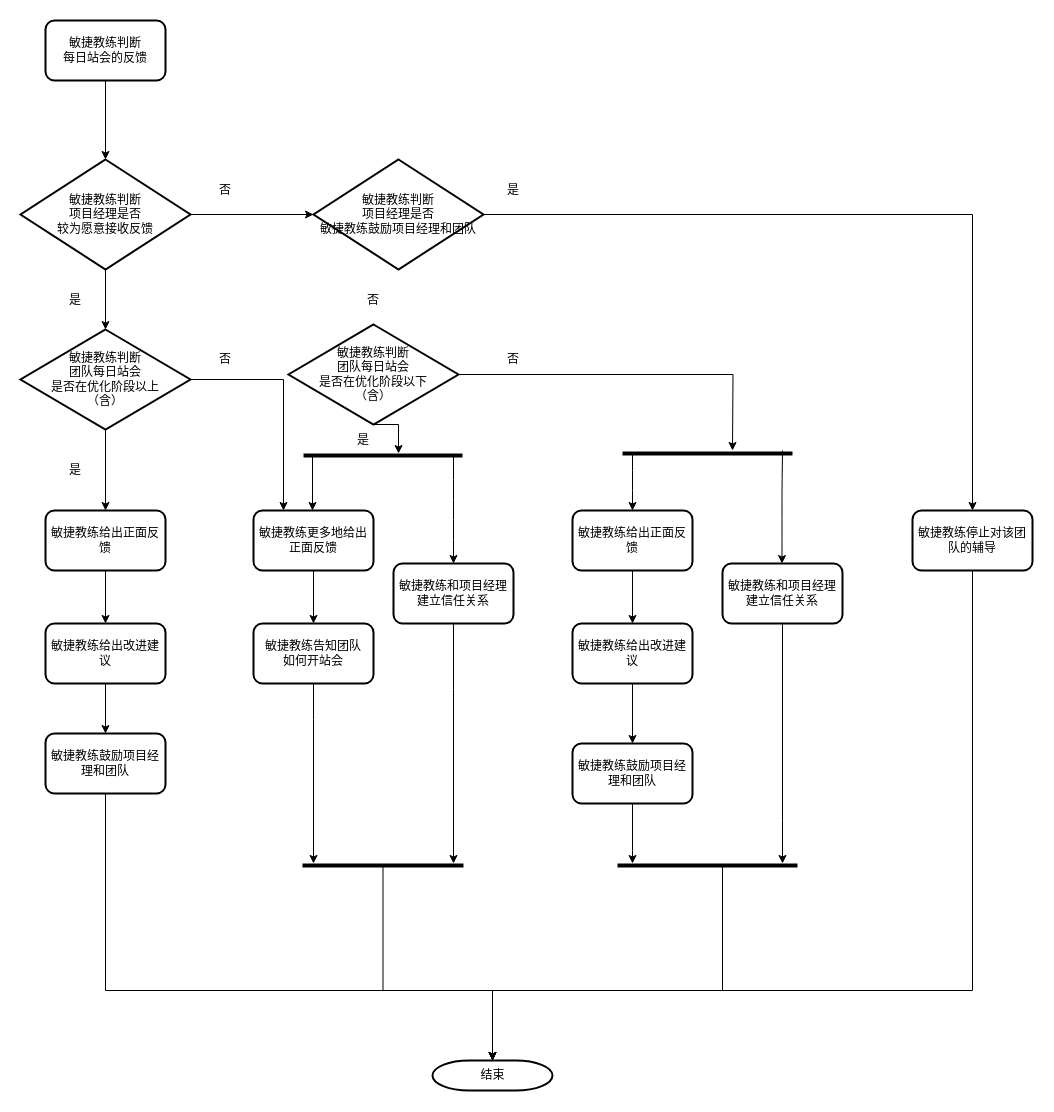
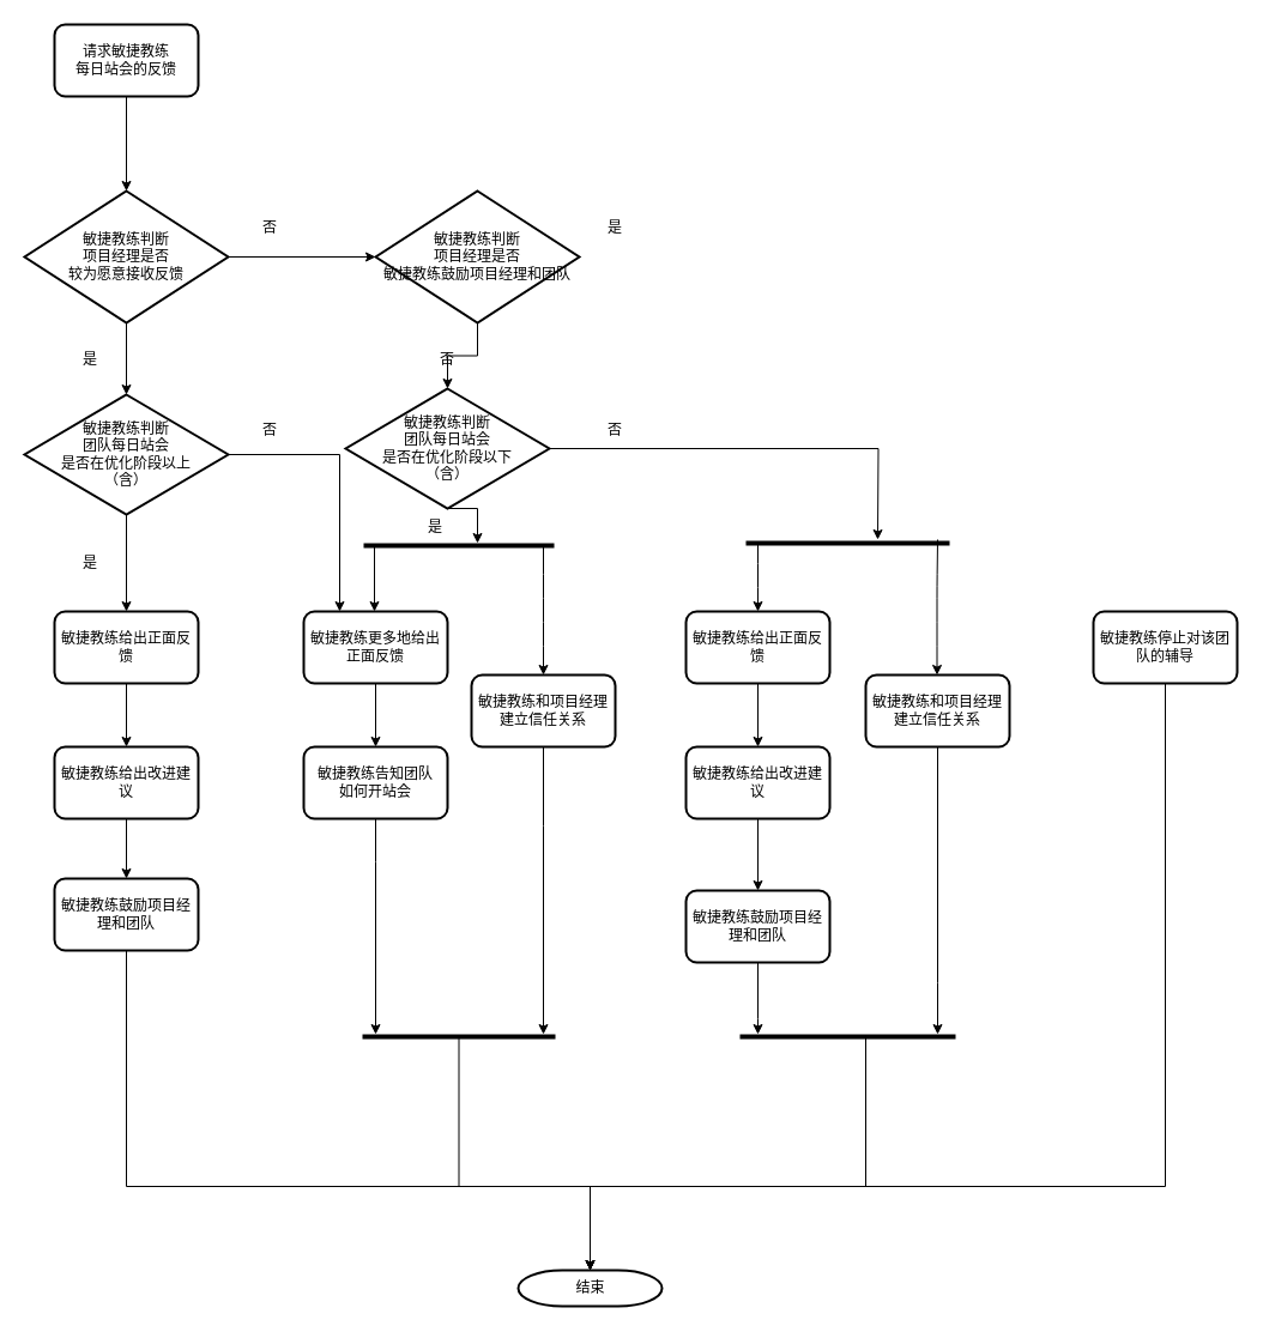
  <mxCell id="0" />
  <mxCell id="1" parent="0" />
  <mxCell id="2" value="结束" style="shape=mxgraph.flowchart.terminator;strokeWidth=2;gradientColor=none;gradientDirection=north;fontStyle=0;html=1;" vertex="1" parent="1"><mxGeometry x="432" y="1060" width="120" height="30" as="geometry" /></mxCell>
  <mxCell id="3" style="edgeStyle=orthogonalEdgeStyle;rounded=0;orthogonalLoop=1;jettySize=auto;html=1;exitX=0.5;exitY=1;exitDx=0;exitDy=0;" edge="1" parent="1" source="4" target="10"><mxGeometry relative="1" as="geometry" /></mxCell>
- <mxCell id="4" value="敏捷教练判断&lt;br&gt;每日站会的反馈" style="rounded=1;whiteSpace=wrap;html=1;gradientColor=none;strokeWidth=2;" vertex="1" parent="1"><mxGeometry x="45" y="20" width="120" height="60" as="geometry" /></mxCell>
+ <mxCell id="4" value="请求敏捷教练&lt;br&gt;每日站会的反馈" style="rounded=1;whiteSpace=wrap;html=1;gradientColor=none;strokeWidth=2;" vertex="1" parent="1"><mxGeometry x="45" y="20" width="120" height="60" as="geometry" /></mxCell>
  <mxCell id="5" style="edgeStyle=orthogonalEdgeStyle;rounded=0;orthogonalLoop=1;jettySize=auto;html=1;exitX=1;exitY=0.5;exitDx=0;exitDy=0;" edge="1" parent="1" source="10" target="31"><mxGeometry relative="1" as="geometry"><mxPoint x="265" y="210" as="targetPoint" /></mxGeometry></mxCell>
  <mxCell id="6" style="edgeStyle=orthogonalEdgeStyle;rounded=0;orthogonalLoop=1;jettySize=auto;html=1;exitX=0.5;exitY=1;exitDx=0;exitDy=0;entryX=0.5;entryY=0;entryDx=0;entryDy=0;" edge="1" parent="1" source="8" target="14"><mxGeometry relative="1" as="geometry" /></mxCell>
  <mxCell id="7" style="edgeStyle=orthogonalEdgeStyle;rounded=0;orthogonalLoop=1;jettySize=auto;html=1;exitX=1;exitY=0.5;exitDx=0;exitDy=0;entryX=0.25;entryY=0;entryDx=0;entryDy=0;" edge="1" parent="1" source="8" target="21"><mxGeometry relative="1" as="geometry"><Array as="points"><mxPoint x="283" y="379" /></Array></mxGeometry></mxCell>
  <mxCell id="8" value="敏捷教练判断&lt;br&gt;团队每日站会&lt;br&gt;是否在优化阶段以上&lt;br&gt;（含）" style="rhombus;whiteSpace=wrap;html=1;strokeWidth=2;gradientColor=none;" vertex="1" parent="1"><mxGeometry x="20" y="329" width="170" height="100" as="geometry" /></mxCell>
  <mxCell id="9" style="edgeStyle=orthogonalEdgeStyle;rounded=0;orthogonalLoop=1;jettySize=auto;html=1;exitX=0.5;exitY=1;exitDx=0;exitDy=0;" edge="1" parent="1" source="10" target="8"><mxGeometry relative="1" as="geometry" /></mxCell>
  <mxCell id="10" value="敏捷教练判断&lt;br&gt;项目经理是否&lt;br&gt;较为愿意接收反馈" style="rhombus;whiteSpace=wrap;html=1;strokeWidth=2;gradientColor=none;" vertex="1" parent="1"><mxGeometry x="20" y="159" width="170" height="110" as="geometry" /></mxCell>
  <mxCell id="11" value="是" style="text;html=1;strokeColor=none;fillColor=none;align=center;verticalAlign=middle;whiteSpace=wrap;rounded=0;" vertex="1" parent="1"><mxGeometry x="55" y="290" width="40" height="20" as="geometry" /></mxCell>
  <mxCell id="12" value="是" style="text;html=1;strokeColor=none;fillColor=none;align=center;verticalAlign=middle;whiteSpace=wrap;rounded=0;" vertex="1" parent="1"><mxGeometry x="55" y="460" width="40" height="20" as="geometry" /></mxCell>
  <mxCell id="13" style="edgeStyle=orthogonalEdgeStyle;rounded=0;orthogonalLoop=1;jettySize=auto;html=1;exitX=0.5;exitY=1;exitDx=0;exitDy=0;entryX=0.5;entryY=0;entryDx=0;entryDy=0;" edge="1" parent="1" source="14" target="16"><mxGeometry relative="1" as="geometry" /></mxCell>
  <mxCell id="14" value="敏捷教练给出正面反馈" style="rounded=1;whiteSpace=wrap;html=1;gradientColor=none;strokeWidth=2;" vertex="1" parent="1"><mxGeometry x="45" y="510" width="120" height="60" as="geometry" /></mxCell>
  <mxCell id="15" style="edgeStyle=orthogonalEdgeStyle;rounded=0;orthogonalLoop=1;jettySize=auto;html=1;exitX=0.5;exitY=1;exitDx=0;exitDy=0;entryX=0.5;entryY=0;entryDx=0;entryDy=0;" edge="1" parent="1" source="16" target="18"><mxGeometry relative="1" as="geometry" /></mxCell>
  <mxCell id="16" value="敏捷教练给出改进建议" style="rounded=1;whiteSpace=wrap;html=1;gradientColor=none;strokeWidth=2;" vertex="1" parent="1"><mxGeometry x="45" y="623" width="120" height="60" as="geometry" /></mxCell>
  <mxCell id="17" style="edgeStyle=orthogonalEdgeStyle;rounded=0;orthogonalLoop=1;jettySize=auto;html=1;exitX=0.5;exitY=1;exitDx=0;exitDy=0;entryX=0.5;entryY=0;entryDx=0;entryDy=0;entryPerimeter=0;" edge="1" parent="1" source="18" target="2"><mxGeometry relative="1" as="geometry"><Array as="points"><mxPoint x="105" y="990" /><mxPoint x="492" y="990" /></Array></mxGeometry></mxCell>
  <mxCell id="18" value="敏捷教练鼓励项目经理和团队" style="rounded=1;whiteSpace=wrap;html=1;gradientColor=none;strokeWidth=2;" vertex="1" parent="1"><mxGeometry x="45" y="733" width="120" height="60" as="geometry" /></mxCell>
  <mxCell id="19" value="否" style="text;html=1;strokeColor=none;fillColor=none;align=center;verticalAlign=middle;whiteSpace=wrap;rounded=0;" vertex="1" parent="1"><mxGeometry x="205" y="180" width="40" height="20" as="geometry" /></mxCell>
  <mxCell id="20" style="edgeStyle=orthogonalEdgeStyle;rounded=0;orthogonalLoop=1;jettySize=auto;html=1;exitX=0.5;exitY=1;exitDx=0;exitDy=0;entryX=0.5;entryY=0;entryDx=0;entryDy=0;" edge="1" parent="1" source="21" target="23"><mxGeometry relative="1" as="geometry" /></mxCell>
  <mxCell id="21" value="敏捷教练更多地给出正面反馈" style="rounded=1;whiteSpace=wrap;html=1;gradientColor=none;strokeWidth=2;" vertex="1" parent="1"><mxGeometry x="253" y="510" width="120" height="60" as="geometry" /></mxCell>
  <mxCell id="22" style="edgeStyle=orthogonalEdgeStyle;rounded=0;orthogonalLoop=1;jettySize=auto;html=1;exitX=0.5;exitY=1;exitDx=0;exitDy=0;" edge="1" parent="1" source="23" target="36"><mxGeometry relative="1" as="geometry"><Array as="points"><mxPoint x="313" y="719" /><mxPoint x="313" y="719" /></Array></mxGeometry></mxCell>
  <mxCell id="23" value="敏捷教练告知团队&lt;br&gt;如何开站会" style="rounded=1;whiteSpace=wrap;html=1;gradientColor=none;strokeWidth=2;" vertex="1" parent="1"><mxGeometry x="253" y="623" width="120" height="60" as="geometry" /></mxCell>
  <mxCell id="24" style="edgeStyle=orthogonalEdgeStyle;rounded=0;orthogonalLoop=1;jettySize=auto;html=1;" edge="1" parent="1" source="34"><mxGeometry relative="1" as="geometry"><mxPoint x="312" y="510" as="targetPoint" /><Array as="points"><mxPoint x="312" y="510" /></Array></mxGeometry></mxCell>
  <mxCell id="25" style="edgeStyle=orthogonalEdgeStyle;rounded=0;orthogonalLoop=1;jettySize=auto;html=1;exitX=0.5;exitY=1;exitDx=0;exitDy=0;" edge="1" parent="1" source="26" target="36"><mxGeometry relative="1" as="geometry"><Array as="points"><mxPoint x="453" y="689" /><mxPoint x="453" y="689" /></Array></mxGeometry></mxCell>
  <mxCell id="26" value="敏捷教练和项目经理&lt;br&gt;建立信任关系" style="rounded=1;whiteSpace=wrap;html=1;gradientColor=none;strokeWidth=2;" vertex="1" parent="1"><mxGeometry x="393" y="563" width="120" height="60" as="geometry" /></mxCell>
  <mxCell id="27" style="edgeStyle=orthogonalEdgeStyle;rounded=0;orthogonalLoop=1;jettySize=auto;html=1;exitX=0.5;exitY=1;exitDx=0;exitDy=0;entryX=0.5;entryY=0;entryDx=0;entryDy=0;entryPerimeter=0;" edge="1" parent="1" source="28" target="2"><mxGeometry relative="1" as="geometry"><Array as="points"><mxPoint x="972" y="990" /><mxPoint x="492" y="990" /></Array></mxGeometry></mxCell>
  <mxCell id="28" value="敏捷教练停止对该团队的辅导" style="rounded=1;whiteSpace=wrap;html=1;gradientColor=none;strokeWidth=2;" vertex="1" parent="1"><mxGeometry x="912" y="510" width="120" height="60" as="geometry" /></mxCell>
- <mxCell id="29" style="edgeStyle=orthogonalEdgeStyle;rounded=0;orthogonalLoop=1;jettySize=auto;html=1;exitX=1;exitY=0.5;exitDx=0;exitDy=0;" edge="1" parent="1" source="31" target="28"><mxGeometry relative="1" as="geometry"><mxPoint x="575" y="214" as="targetPoint" /></mxGeometry></mxCell>
+ <mxCell id="30" style="edgeStyle=orthogonalEdgeStyle;rounded=0;orthogonalLoop=1;jettySize=auto;html=1;exitX=0.5;exitY=1;exitDx=0;exitDy=0;" edge="1" parent="1" source="31" target="39"><mxGeometry relative="1" as="geometry" /></mxCell>
  <mxCell id="31" value="敏捷教练判断&lt;br&gt;项目经理是否&lt;br&gt;敏捷教练鼓励项目经理和团队" style="rhombus;whiteSpace=wrap;html=1;strokeWidth=2;gradientColor=none;" vertex="1" parent="1"><mxGeometry x="313" y="159" width="170" height="110" as="geometry" /></mxCell>
  <mxCell id="32" value="否" style="text;html=1;strokeColor=none;fillColor=none;align=center;verticalAlign=middle;whiteSpace=wrap;rounded=0;" vertex="1" parent="1"><mxGeometry x="353" y="290" width="40" height="20" as="geometry" /></mxCell>
  <mxCell id="33" value="是" style="text;html=1;strokeColor=none;fillColor=none;align=center;verticalAlign=middle;whiteSpace=wrap;rounded=0;" vertex="1" parent="1"><mxGeometry x="493" y="180" width="40" height="20" as="geometry" /></mxCell>
  <mxCell id="34" value="" style="line;strokeWidth=4;html=1;perimeter=backbonePerimeter;points=[];outlineConnect=0;gradientColor=none;" vertex="1" parent="1"><mxGeometry x="303" y="450" width="159" height="10" as="geometry" /></mxCell>
  <mxCell id="35" value="" style="endArrow=classic;html=1;entryX=0.5;entryY=0;entryDx=0;entryDy=0;" edge="1" parent="1" source="34" target="26"><mxGeometry width="50" height="50" relative="1" as="geometry"><mxPoint x="453" y="529" as="sourcePoint" /><mxPoint x="503" y="479" as="targetPoint" /><Array as="points"><mxPoint x="453" y="489" /><mxPoint x="453" y="529" /></Array></mxGeometry></mxCell>
  <mxCell id="36" value="" style="line;strokeWidth=4;html=1;perimeter=backbonePerimeter;points=[];outlineConnect=0;gradientColor=none;" vertex="1" parent="1"><mxGeometry x="302" y="860" width="161" height="10" as="geometry" /></mxCell>
  <mxCell id="37" style="edgeStyle=orthogonalEdgeStyle;rounded=0;orthogonalLoop=1;jettySize=auto;html=1;exitX=0.5;exitY=1;exitDx=0;exitDy=0;" edge="1" parent="1" source="39"><mxGeometry relative="1" as="geometry"><mxPoint x="398" y="453" as="targetPoint" /></mxGeometry></mxCell>
  <mxCell id="38" style="edgeStyle=orthogonalEdgeStyle;rounded=0;orthogonalLoop=1;jettySize=auto;html=1;exitX=1;exitY=0.5;exitDx=0;exitDy=0;" edge="1" parent="1" source="39"><mxGeometry relative="1" as="geometry"><mxPoint x="732" y="450" as="targetPoint" /></mxGeometry></mxCell>
  <mxCell id="39" value="敏捷教练判断&lt;br&gt;团队每日站会&lt;br&gt;是否在优化阶段以下&lt;br&gt;（含）" style="rhombus;whiteSpace=wrap;html=1;strokeWidth=2;gradientColor=none;" vertex="1" parent="1"><mxGeometry x="288" y="324" width="170" height="100" as="geometry" /></mxCell>
  <mxCell id="40" value="是" style="text;html=1;strokeColor=none;fillColor=none;align=center;verticalAlign=middle;whiteSpace=wrap;rounded=0;" vertex="1" parent="1"><mxGeometry x="343" y="430" width="40" height="20" as="geometry" /></mxCell>
  <mxCell id="41" value="否" style="text;html=1;strokeColor=none;fillColor=none;align=center;verticalAlign=middle;whiteSpace=wrap;rounded=0;" vertex="1" parent="1"><mxGeometry x="205" y="349" width="40" height="20" as="geometry" /></mxCell>
  <mxCell id="42" style="edgeStyle=orthogonalEdgeStyle;rounded=0;orthogonalLoop=1;jettySize=auto;html=1;exitX=0.5;exitY=1;exitDx=0;exitDy=0;entryX=0.5;entryY=0;entryDx=0;entryDy=0;" edge="1" parent="1" source="43" target="45"><mxGeometry relative="1" as="geometry" /></mxCell>
  <mxCell id="43" value="敏捷教练给出正面反馈" style="rounded=1;whiteSpace=wrap;html=1;gradientColor=none;strokeWidth=2;" vertex="1" parent="1"><mxGeometry x="572" y="510" width="120" height="60" as="geometry" /></mxCell>
  <mxCell id="44" style="edgeStyle=orthogonalEdgeStyle;rounded=0;orthogonalLoop=1;jettySize=auto;html=1;exitX=0.5;exitY=1;exitDx=0;exitDy=0;entryX=0.5;entryY=0;entryDx=0;entryDy=0;" edge="1" parent="1" source="45" target="47"><mxGeometry relative="1" as="geometry" /></mxCell>
  <mxCell id="45" value="敏捷教练给出改进建议" style="rounded=1;whiteSpace=wrap;html=1;gradientColor=none;strokeWidth=2;" vertex="1" parent="1"><mxGeometry x="572" y="623" width="120" height="60" as="geometry" /></mxCell>
  <mxCell id="46" style="edgeStyle=orthogonalEdgeStyle;rounded=0;orthogonalLoop=1;jettySize=auto;html=1;exitX=0.5;exitY=1;exitDx=0;exitDy=0;" edge="1" parent="1" source="47" target="54"><mxGeometry relative="1" as="geometry"><mxPoint x="612" y="860" as="targetPoint" /><Array as="points"><mxPoint x="632" y="850" /><mxPoint x="632" y="850" /></Array></mxGeometry></mxCell>
  <mxCell id="47" value="敏捷教练鼓励项目经理和团队" style="rounded=1;whiteSpace=wrap;html=1;gradientColor=none;strokeWidth=2;" vertex="1" parent="1"><mxGeometry x="572" y="743" width="120" height="60" as="geometry" /></mxCell>
  <mxCell id="48" style="edgeStyle=orthogonalEdgeStyle;rounded=0;orthogonalLoop=1;jettySize=auto;html=1;exitX=0.5;exitY=1;exitDx=0;exitDy=0;" edge="1" parent="1" source="49" target="54"><mxGeometry relative="1" as="geometry"><Array as="points"><mxPoint x="782" y="820" /><mxPoint x="782" y="820" /></Array></mxGeometry></mxCell>
  <mxCell id="49" value="敏捷教练和项目经理&lt;br&gt;建立信任关系" style="rounded=1;whiteSpace=wrap;html=1;gradientColor=none;strokeWidth=2;" vertex="1" parent="1"><mxGeometry x="722" y="563" width="120" height="60" as="geometry" /></mxCell>
  <mxCell id="50" value="" style="line;strokeWidth=4;html=1;perimeter=backbonePerimeter;points=[];outlineConnect=0;gradientColor=none;" vertex="1" parent="1"><mxGeometry x="622" y="448" width="170" height="10" as="geometry" /></mxCell>
  <mxCell id="51" value="否" style="text;html=1;strokeColor=none;fillColor=none;align=center;verticalAlign=middle;whiteSpace=wrap;rounded=0;" vertex="1" parent="1"><mxGeometry x="493" y="349" width="40" height="20" as="geometry" /></mxCell>
  <mxCell id="52" value="" style="endArrow=classic;html=1;" edge="1" parent="1" source="50"><mxGeometry width="50" height="50" relative="1" as="geometry"><mxPoint x="462" y="590" as="sourcePoint" /><mxPoint x="632" y="510" as="targetPoint" /><Array as="points"><mxPoint x="632" y="480" /><mxPoint x="632" y="510" /></Array></mxGeometry></mxCell>
  <mxCell id="53" value="" style="endArrow=classic;html=1;entryX=0.5;entryY=0;entryDx=0;entryDy=0;" edge="1" parent="1"><mxGeometry width="50" height="50" relative="1" as="geometry"><mxPoint x="782" y="450" as="sourcePoint" /><mxPoint x="781.5" y="563" as="targetPoint" /><Array as="points"><mxPoint x="781.5" y="489" /><mxPoint x="781.5" y="529" /></Array></mxGeometry></mxCell>
  <mxCell id="54" value="" style="line;strokeWidth=4;html=1;perimeter=backbonePerimeter;points=[];outlineConnect=0;gradientColor=none;" vertex="1" parent="1"><mxGeometry x="617" y="860" width="180" height="10" as="geometry" /></mxCell>
  <mxCell id="55" style="edgeStyle=orthogonalEdgeStyle;rounded=0;orthogonalLoop=1;jettySize=auto;html=1;entryX=0.5;entryY=0;entryDx=0;entryDy=0;entryPerimeter=0;" edge="1" parent="1" source="36" target="2"><mxGeometry relative="1" as="geometry"><mxPoint x="382" y="870" as="sourcePoint" /><mxPoint x="502" y="1020" as="targetPoint" /><Array as="points"><mxPoint x="383" y="990" /><mxPoint x="492" y="990" /></Array></mxGeometry></mxCell>
  <mxCell id="56" style="edgeStyle=orthogonalEdgeStyle;rounded=0;orthogonalLoop=1;jettySize=auto;html=1;entryX=0.5;entryY=0;entryDx=0;entryDy=0;entryPerimeter=0;" edge="1" parent="1" source="54" target="2"><mxGeometry relative="1" as="geometry"><mxPoint x="392.5" y="876" as="sourcePoint" /><mxPoint x="492" y="1010" as="targetPoint" /><Array as="points"><mxPoint x="722" y="990" /><mxPoint x="492" y="990" /></Array></mxGeometry></mxCell>
